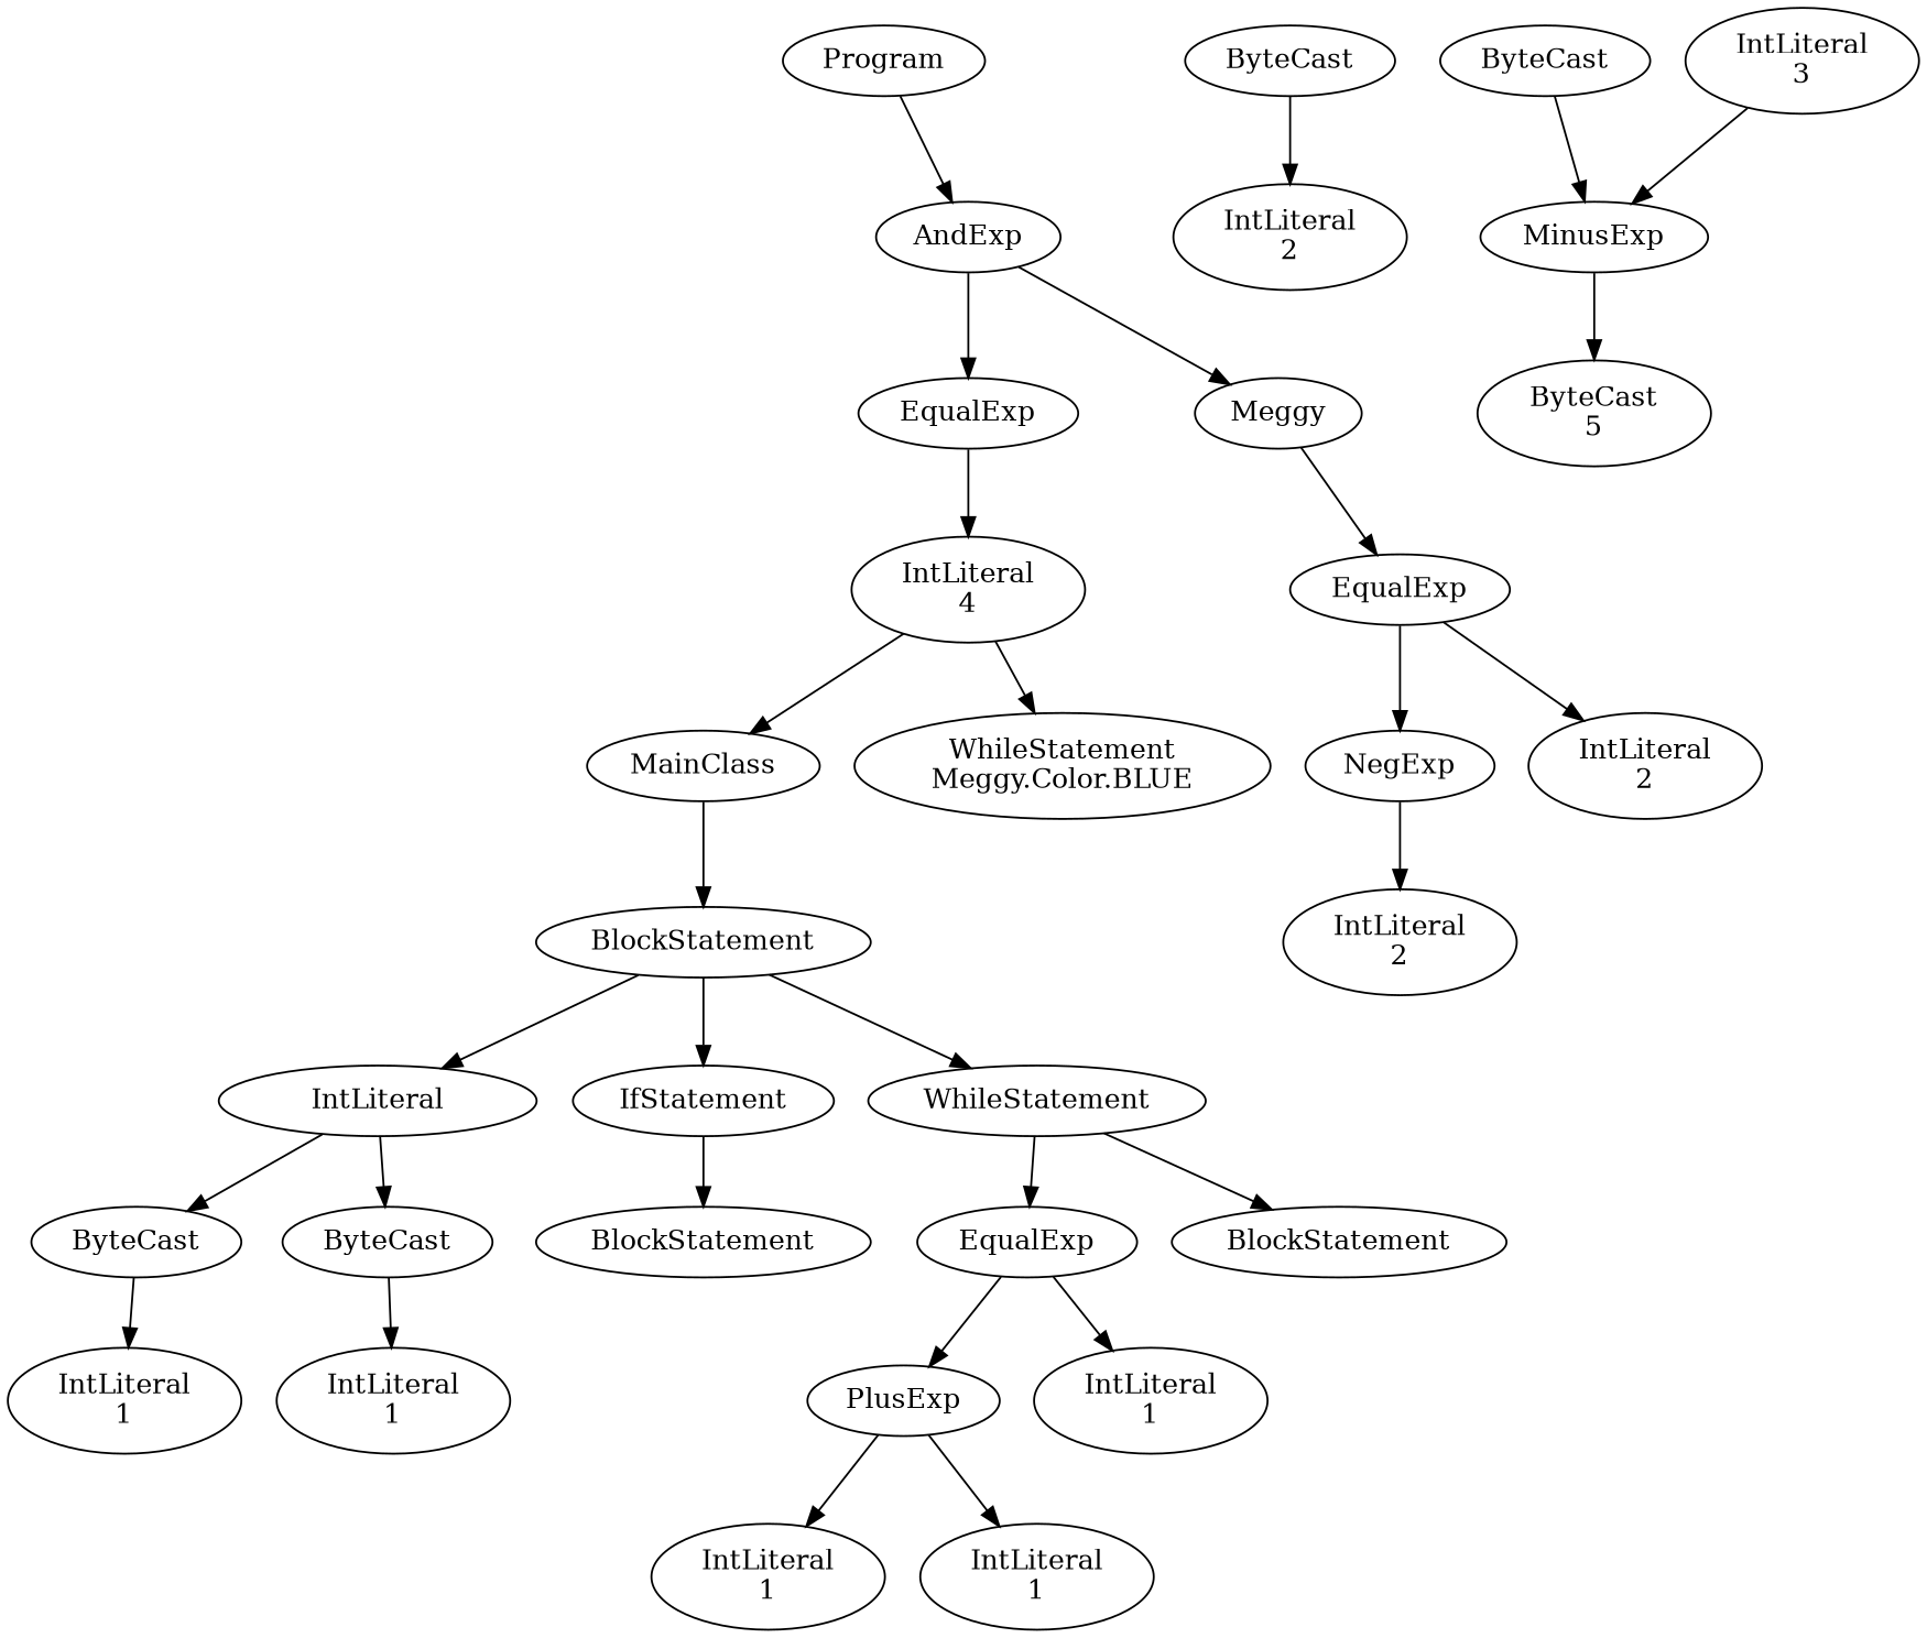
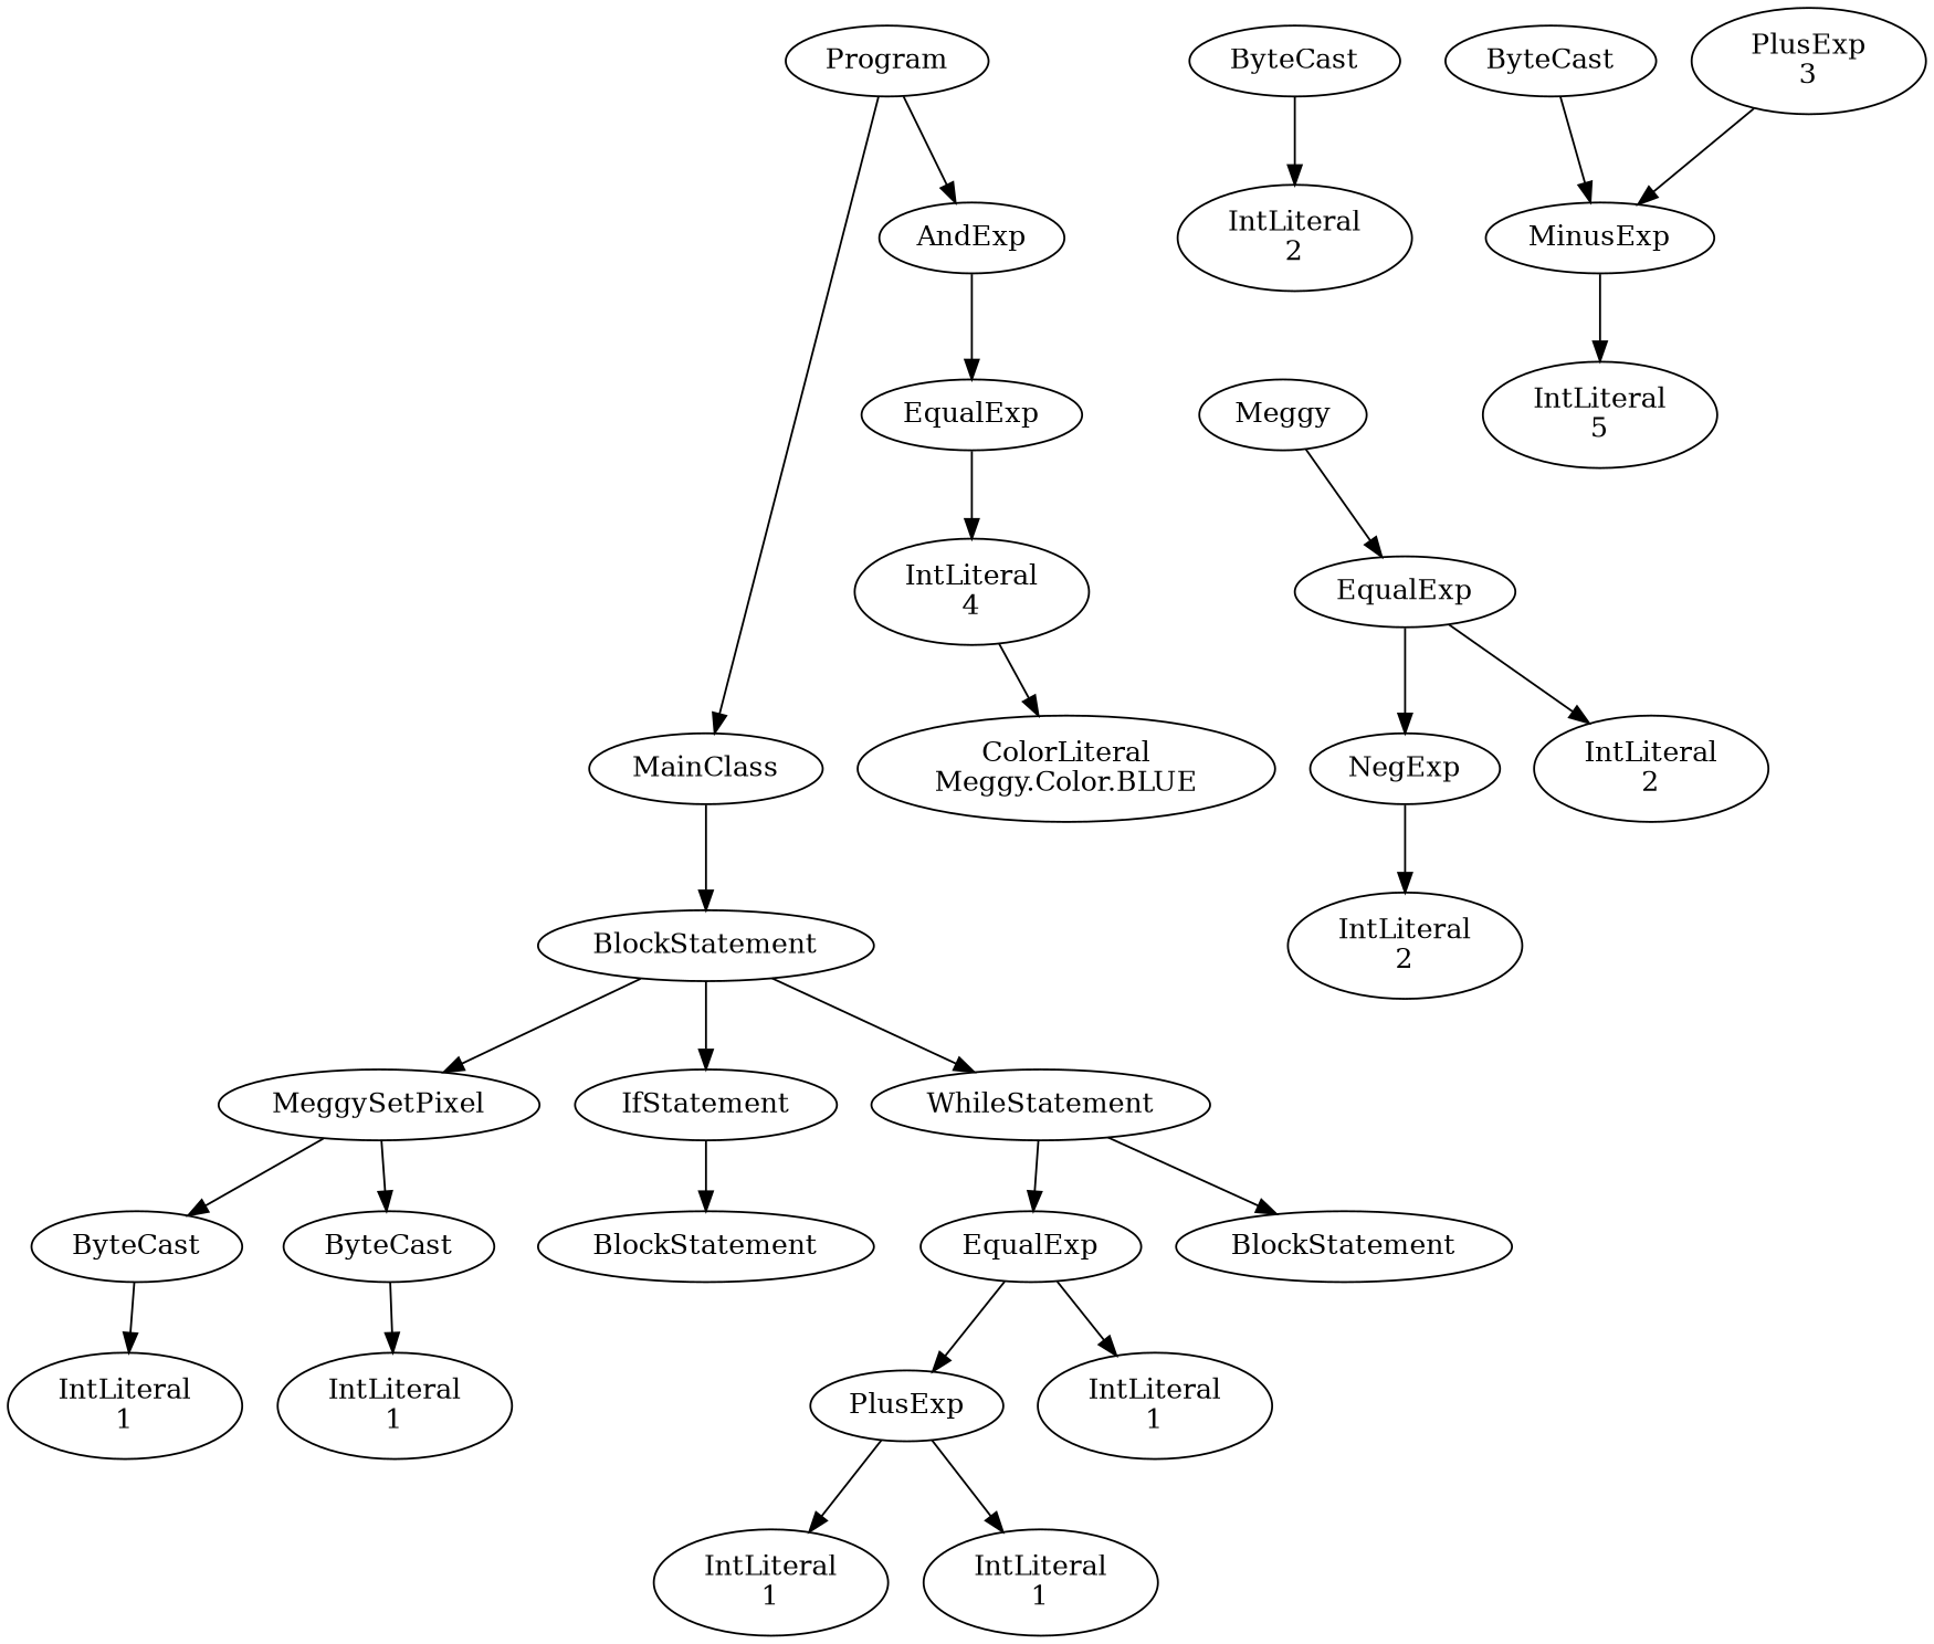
  digraph {
    n1 [label=Program]
    n2 [label=MainClass]
    n3 [label=AndExp]
    n4 [label=BlockStatement]
-   n5 [label=IntLiteral]
+   n5 [label=MeggySetPixel]
    n6 [label=IfStatement]
    n7 [label=WhileStatement]
    n8 [label=ByteCast]
    n9 [label=ByteCast]
    n10 [label=BlockStatement]
    n11 [label=EqualExp]
    n12 [label=BlockStatement]
    n13 [label="IntLiteral\n1"]
    n14 [label="IntLiteral\n1"]
-   n15 [label="WhileStatement\nMeggy.Color.BLUE"]
+   n15 [label="ColorLiteral\nMeggy.Color.BLUE"]
    n16 [label=EqualExp]
    n17 [label=Meggy]
    n18 [label="IntLiteral\n4"]
    n19 [label=EqualExp]
    n20 [label=ByteCast]
    n21 [label="IntLiteral\n2"]
    n22 [label=ByteCast]
    n23 [label=MinusExp]
-   n24 [label="ByteCast\n5"]
-   n25 [label="IntLiteral\n3"]
+   n24 [label="IntLiteral\n5"]
+   n25 [label="PlusExp\n3"]
    n26 [label=NegExp]
    n27 [label="IntLiteral\n2"]
    n28 [label="IntLiteral\n2"]
    n29 [label=PlusExp]
    n30 [label="IntLiteral\n1"]
    n31 [label="IntLiteral\n1"]
    n32 [label="IntLiteral\n1"]
-   n18 -> n2
+   n1 -> n2
    n1 -> n3
    n2 -> n4
    n3 -> n16
-   n3 -> n17
    n4 -> n5
    n4 -> n6
    n4 -> n7
    n5 -> n8
    n5 -> n9
    n6 -> n10
    n7 -> n11
    n7 -> n12
    n8 -> n13
    n9 -> n14
    n11 -> n29
    n11 -> n30
    n16 -> n18
    n17 -> n19
    n18 -> n15
    n19 -> n26
    n19 -> n27
    n20 -> n21
    n22 -> n23
    n23 -> n24
    n25 -> n23
    n26 -> n28
    n29 -> n31
    n29 -> n32
  }
